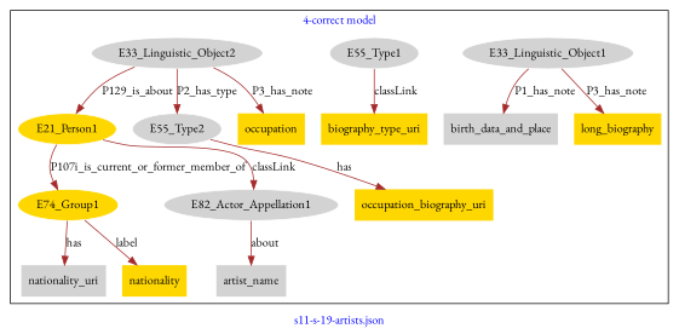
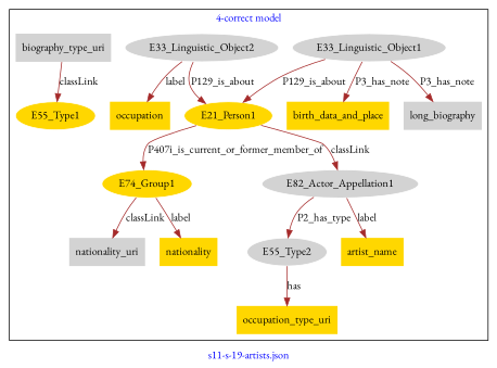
  digraph {
    fontcolor=blue
    fontname="EB Garamond"
    label="s11-s-19-artists.json"
    remincross=true
    node [fillcolor=gold fontname="EB Garamond" style=filled shape=plaintext]
    edge [color=brown fontcolor=black fontname="EB Garamond"]
    n1 [color=white label=E21_Person1 shape=""]
    n2 [color=white label=E74_Group1 shape=""]
    n3 [color=white fillcolor=lightgray label=E82_Actor_Appellation1 shape=""]
    n4 [color=white fillcolor=lightgray label=E33_Linguistic_Object1 shape=""]
-   n5 [color=white fillcolor=lightgray label=E55_Type1 shape=""]
-   n6 [fillcolor=lightgray label=birth_data_and_place]
-   n7 [label=long_biography]
+   n5 [color=white label=E55_Type1 shape=""]
+   n6 [label=birth_data_and_place]
+   n7 [fillcolor=lightgray label=long_biography]
    n8 [color=white fillcolor=lightgray label=E33_Linguistic_Object2 shape=""]
    n9 [color=white fillcolor=lightgray label=E55_Type2 shape=""]
    n10 [label=occupation]
-   n11 [label=biography_type_uri]
-   n12 [label=occupation_biography_uri]
+   n11 [fillcolor=lightgray label=biography_type_uri]
+   n12 [label=occupation_type_uri]
    n13 [fillcolor=lightgray label=nationality_uri]
    n14 [label=nationality]
-   n15 [fillcolor=lightgray label=artist_name]
+   n15 [label=artist_name]
    subgraph cluster_1 {
      label="4-correct model"
      n1
      n2
      n3
      n4
      n5
      n6
      n7
      n8
      n9
      n10
      n11
      n12
      n13
      n14
      n15
    }
    subgraph cluster_2 {
      label="candidate 0\nlink coherence:1.0\nconfidence:0.0\ncost:0.0\n-precision:0.0-recall:0.0"
    }
-   n1 -> n2 [label=P107i_is_current_or_former_member_of]
+   n1 -> n2 [label=P407i_is_current_or_former_member_of]
    n1 -> n3 [label=classLink]
-   n2 -> n13 [label=has]
+   n2 -> n13 [label=classLink]
    n2 -> n14 [label=label]
-   n3 -> n15 [label=about]
-   n4 -> n6 [label=P1_has_note]
+   n3 -> n15 [label=label]
+   n4 -> n1 [label=P129_is_about]
+   n4 -> n6 [label=P3_has_note]
    n4 -> n7 [label=P3_has_note]
-   n5 -> n11 [label=classLink]
+   n11 -> n5 [label=classLink]
    n8 -> n1 [label=P129_is_about]
-   n8 -> n9 [label=P2_has_type]
-   n8 -> n10 [label=P3_has_note]
+   n3 -> n9 [label=P2_has_type]
+   n8 -> n10 [label=label]
    n9 -> n12 [label=has]
  }
